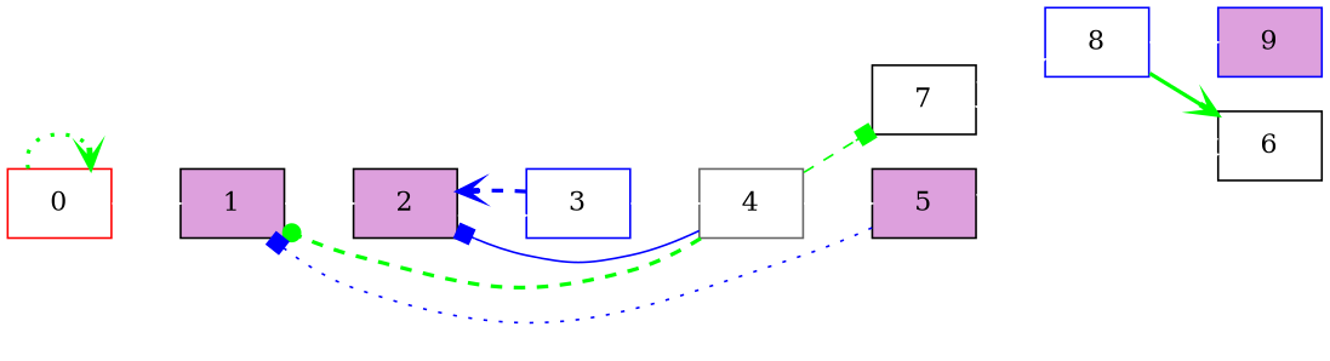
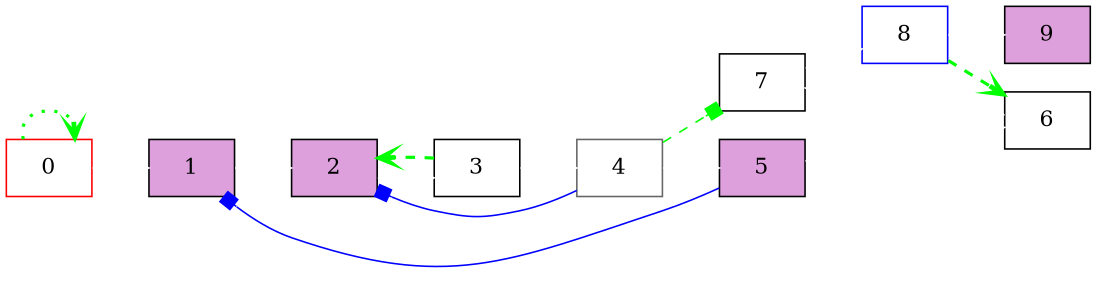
  digraph {
    rankdir=LR
    node [color=black fillcolor=white shape=box style=filled]
    edge [color=white weight=100]
    n1 [color=red label=0]
    n2 [fillcolor=plum label=1]
    n3 [fillcolor=plum label=2]
-   n4 [color=blue label=3]
+   n4 [label=3]
    n5 [color=gray40 label=4]
    n6 [fillcolor=plum label=5]
    n7 [label=7]
    n8 [label=6]
    n9 [color=blue label=8]
-   n10 [color=blue fillcolor=plum label=9]
+   n10 [fillcolor=plum label=9]
    n1 -> n1 [arrowhead=vee color=green penwidth=2 style=dotted weight=""]
    n1 -> n2
    n2 -> n3
    n3 -> n4
-   n4 -> n3 [arrowhead=vee color=blue penwidth=2 style=dashed weight=""]
+   n4 -> n3 [arrowhead=vee color=green penwidth=2 style=dashed weight=""]
    n4 -> n5
-   n5 -> n2 [arrowhead=dot color=green penwidth=2 style=dashed weight=""]
    n5 -> n3 [arrowhead=box color=blue penwidth=1 style=solid weight=""]
    n5 -> n6
    n5 -> n7 [arrowhead=box color=green penwidth=1 style=dashed weight=""]
-   n6 -> n2 [arrowhead=box color=blue penwidth=1 style=dotted weight=""]
+   n6 -> n2 [arrowhead=box color=blue penwidth=1 style=solid weight=""]
    n6 -> n8
    n7 -> n9
    n8 -> n7
-   n9 -> n8 [arrowhead=vee color=green penwidth=2 style=solid weight=""]
+   n9 -> n8 [arrowhead=vee color=green penwidth=2 style=dashed weight=""]
    n9 -> n10
  }
